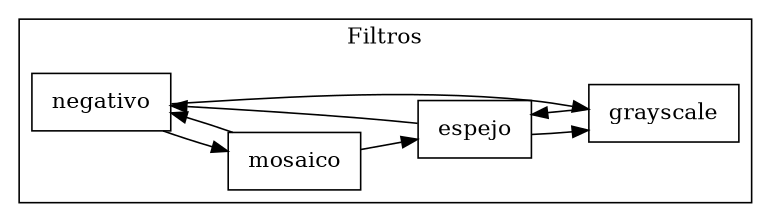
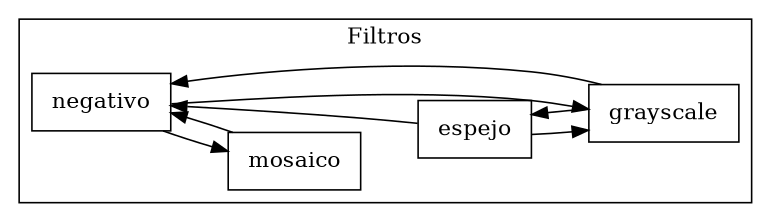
  digraph {
    rankdir=LR
    node [shape=box]
    n1 [label=" negativo "]
    n2 [label=" mosaico "]
    n3 [label=" grayscale "]
    n4 [label=" espejo "]
    subgraph cluster_1 {
      label=Filtros
      n1
      n2
      n3
      n4
    }
    n1 -> n2
    n1 -> n3
    n2 -> n1
-   n2 -> n4
+   n3 -> n1
    n3 -> n4
    n4 -> n1
    n4 -> n3
  }
